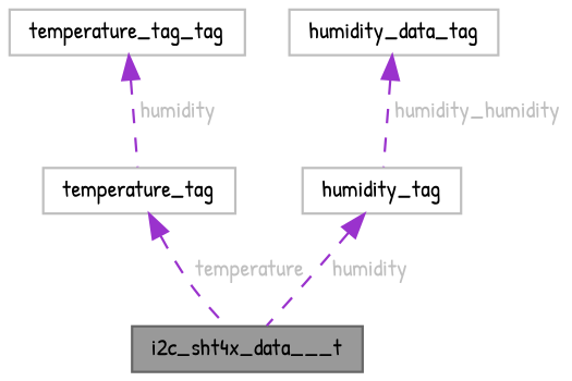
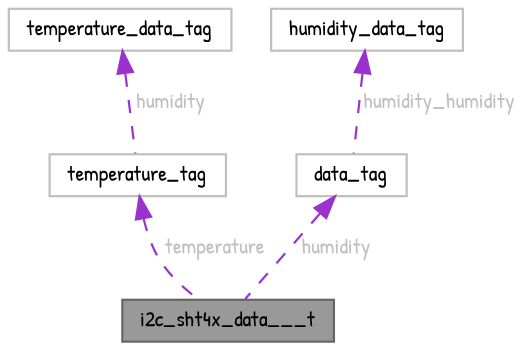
  digraph {
    fontname="Patrick Hand"
    node [color=grey75 fillcolor=white fontname="Patrick Hand" fontsize=10 shape=box style=filled]
    edge [color=darkorchid3 dir=back fontcolor=grey fontname="Patrick Hand" fontsize=10 labelfontname=Helvetica labelfontsize=10 style=dashed]
    n1 [color=gray40 fillcolor=grey60 fontcolor=black height=0.2 label=i2c_sht4x_data___t width=0.4]
    n2 [height=0.2 label=temperature_tag width=0.4]
-   n3 [height=0.2 label=temperature_tag_tag width=0.4]
-   n4 [height=0.2 label=humidity_tag width=0.4]
+   n3 [height=0.2 label=temperature_data_tag width=0.4]
+   n4 [height=0.2 label=data_tag width=0.4]
    n5 [height=0.2 label=humidity_data_tag width=0.4]
    n2 -> n1 [label=" temperature"]
    n3 -> n2 [label=" humidity"]
    n4 -> n1 [label=" humidity"]
    n5 -> n4 [label=" humidity_humidity"]
  }
